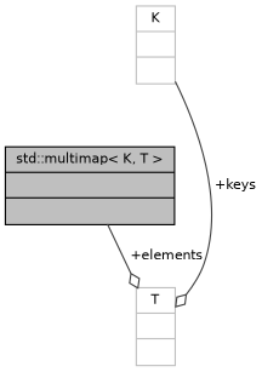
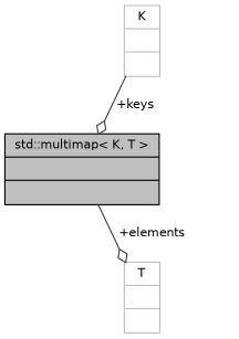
  digraph {
    node [color=grey75 fillcolor=white fontname=Helvetica fontsize=10 shape=record style=filled]
    edge [arrowhead=odiamond color=grey25 fontname=Helvetica fontsize=10 labelfontname=Helvetica labelfontsize=10 style=solid]
    n1 [color=black fillcolor=grey75 fontcolor=black height=0.2 label="{std::multimap\< K, T \>\n||}" width=0.4]
    n2 [height=0.2 label="{T\n||}" width=0.4]
    n3 [height=0.2 label="{K\n||}" width=0.4]
    n1 -> n2 [label=" +elements"]
-   n3 -> n2 [label=" +keys"]
+   n3 -> n1 [label=" +keys"]
  }
